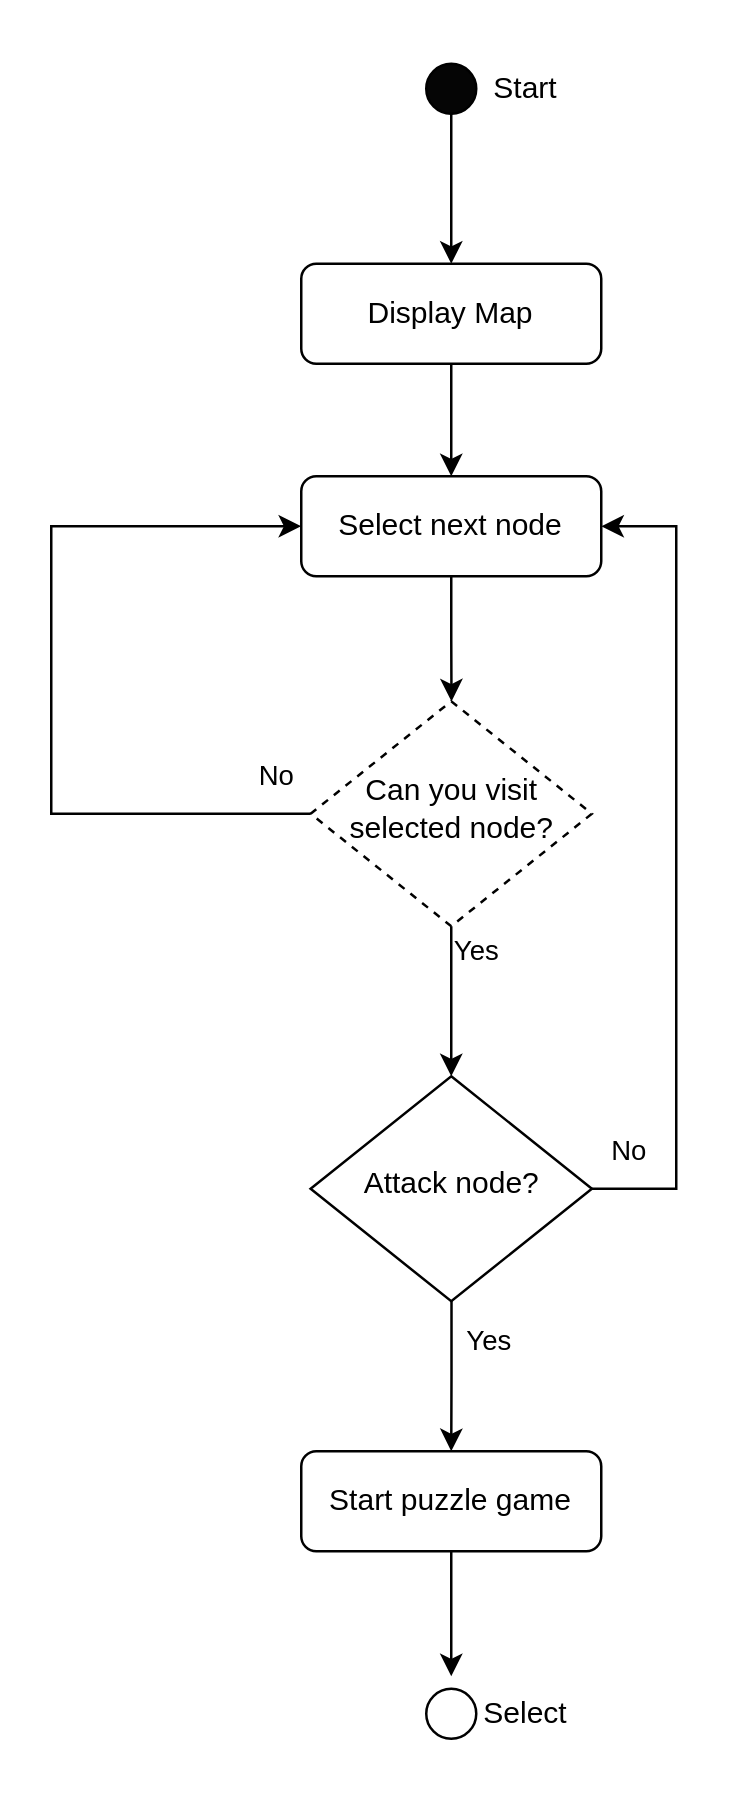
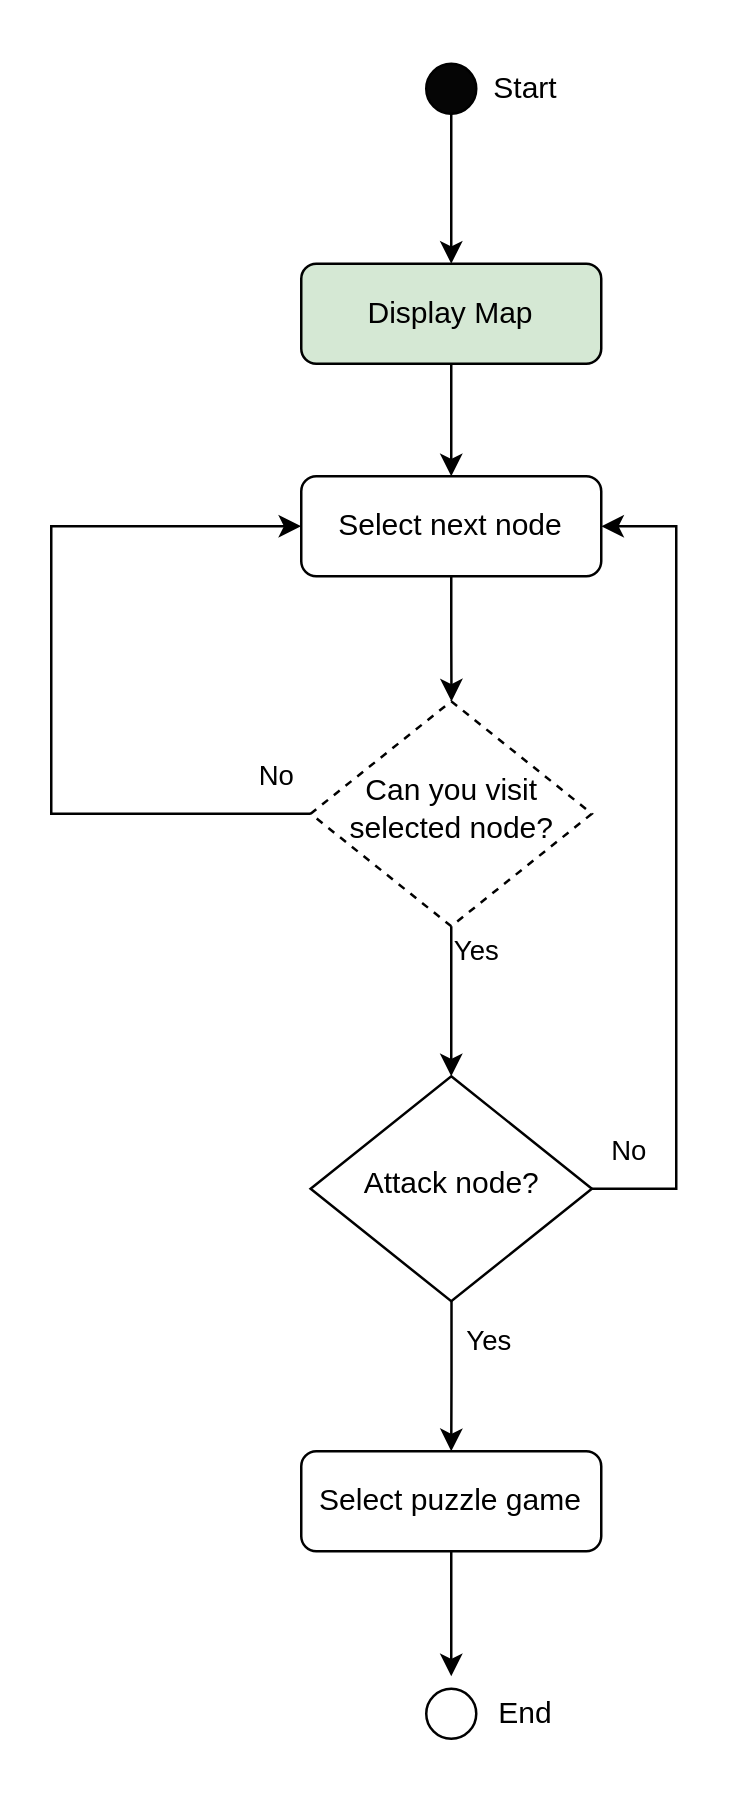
  <mxCell id="0" />
  <mxCell id="1" parent="0" />
  <mxCell id="2" style="edgeStyle=orthogonalEdgeStyle;rounded=0;orthogonalLoop=1;jettySize=auto;html=1;" parent="1" source="3" target="5" edge="1"><mxGeometry relative="1" as="geometry"><mxPoint x="180" y="95" as="targetPoint" /><Array as="points" /></mxGeometry></mxCell>
  <mxCell id="3" value="" style="ellipse;whiteSpace=wrap;html=1;aspect=fixed;fillColor=#050505;fontSize=14;" parent="1" vertex="1"><mxGeometry x="170" y="25" width="20" height="20" as="geometry" /></mxCell>
  <mxCell id="4" style="edgeStyle=orthogonalEdgeStyle;rounded=0;orthogonalLoop=1;jettySize=auto;html=1;" edge="1" parent="1" source="5" target="8"><mxGeometry relative="1" as="geometry" /></mxCell>
- <mxCell id="5" value="Display Map" style="rounded=1;whiteSpace=wrap;html=1;fontSize=12;glass=0;strokeWidth=1;shadow=0;" parent="1" vertex="1"><mxGeometry x="120" y="105" width="120" height="40" as="geometry" /></mxCell>
+ <mxCell id="5" value="Display Map" style="rounded=1;whiteSpace=wrap;html=1;fontSize=12;glass=0;strokeWidth=1;shadow=0;fillColor=#d5e8d4;" parent="1" vertex="1"><mxGeometry x="120" y="105" width="120" height="40" as="geometry" /></mxCell>
  <mxCell id="6" value="Start" style="text;html=1;strokeColor=none;fillColor=none;align=center;verticalAlign=middle;whiteSpace=wrap;rounded=0;" parent="1" vertex="1"><mxGeometry x="180" y="20" width="60" height="30" as="geometry" /></mxCell>
  <mxCell id="7" style="edgeStyle=orthogonalEdgeStyle;rounded=0;orthogonalLoop=1;jettySize=auto;html=1;" edge="1" parent="1" source="8" target="11"><mxGeometry relative="1" as="geometry" /></mxCell>
  <mxCell id="8" value="Select next node" style="rounded=1;whiteSpace=wrap;html=1;fontSize=12;glass=0;strokeWidth=1;shadow=0;" vertex="1" parent="1"><mxGeometry x="120" y="190" width="120" height="40" as="geometry" /></mxCell>
  <mxCell id="9" value="No" style="edgeStyle=orthogonalEdgeStyle;rounded=0;orthogonalLoop=1;jettySize=auto;html=1;" edge="1" parent="1" source="11" target="8"><mxGeometry x="-0.914" y="-15" relative="1" as="geometry"><Array as="points"><mxPoint x="20" y="325" /><mxPoint x="20" y="210" /></Array><mxPoint as="offset" /></mxGeometry></mxCell>
  <mxCell id="10" value="Yes" style="edgeStyle=orthogonalEdgeStyle;rounded=0;orthogonalLoop=1;jettySize=auto;html=1;" edge="1" parent="1" source="11" target="16"><mxGeometry x="-0.667" y="10" relative="1" as="geometry"><mxPoint as="offset" /></mxGeometry></mxCell>
  <mxCell id="11" value="Can you visit selected node?" style="rhombus;whiteSpace=wrap;html=1;shadow=0;fontFamily=Helvetica;fontSize=12;align=center;strokeWidth=1;spacing=6;spacingTop=-4;verticalAlign=middle;dashed=1;" vertex="1" parent="1"><mxGeometry x="123.75" y="280" width="112.5" height="90" as="geometry" /></mxCell>
  <mxCell id="12" style="edgeStyle=orthogonalEdgeStyle;rounded=0;orthogonalLoop=1;jettySize=auto;html=1;entryX=1;entryY=0.5;entryDx=0;entryDy=0;" edge="1" parent="1" source="16" target="8"><mxGeometry relative="1" as="geometry"><Array as="points"><mxPoint x="270" y="475" /><mxPoint x="270" y="210" /></Array></mxGeometry></mxCell>
  <mxCell id="13" value="No" style="edgeLabel;html=1;align=center;verticalAlign=middle;resizable=0;points=[];" vertex="1" connectable="0" parent="12"><mxGeometry x="-0.191" relative="1" as="geometry"><mxPoint x="-20" y="84" as="offset" /></mxGeometry></mxCell>
  <mxCell id="14" style="edgeStyle=orthogonalEdgeStyle;rounded=0;orthogonalLoop=1;jettySize=auto;html=1;" edge="1" parent="1" source="16" target="18"><mxGeometry relative="1" as="geometry" /></mxCell>
  <mxCell id="15" value="Yes" style="edgeLabel;html=1;align=center;verticalAlign=middle;resizable=0;points=[];" vertex="1" connectable="0" parent="14"><mxGeometry x="-0.48" y="1" relative="1" as="geometry"><mxPoint x="13" as="offset" /></mxGeometry></mxCell>
  <mxCell id="16" value="Attack node?" style="rhombus;whiteSpace=wrap;html=1;shadow=0;fontFamily=Helvetica;fontSize=12;align=center;strokeWidth=1;spacing=6;spacingTop=-4;verticalAlign=middle;" vertex="1" parent="1"><mxGeometry x="123.75" y="430" width="112.5" height="90" as="geometry" /></mxCell>
  <mxCell id="17" style="edgeStyle=orthogonalEdgeStyle;rounded=0;orthogonalLoop=1;jettySize=auto;html=1;entryX=0;entryY=0;entryDx=0;entryDy=0;" edge="1" parent="1" source="18" target="20"><mxGeometry relative="1" as="geometry" /></mxCell>
- <mxCell id="18" value="Start puzzle game" style="rounded=1;whiteSpace=wrap;html=1;fontSize=12;glass=0;strokeWidth=1;shadow=0;" vertex="1" parent="1"><mxGeometry x="120" y="580" width="120" height="40" as="geometry" /></mxCell>
+ <mxCell id="18" value="Select puzzle game" style="rounded=1;whiteSpace=wrap;html=1;fontSize=12;glass=0;strokeWidth=1;shadow=0;" vertex="1" parent="1"><mxGeometry x="120" y="580" width="120" height="40" as="geometry" /></mxCell>
  <mxCell id="19" value="" style="ellipse;whiteSpace=wrap;html=1;aspect=fixed;fillColor=#FFFFFF;fontSize=14;" vertex="1" parent="1"><mxGeometry x="170" y="675" width="20" height="20" as="geometry" /></mxCell>
- <mxCell id="20" value="Select" style="text;html=1;strokeColor=none;fillColor=none;align=center;verticalAlign=middle;whiteSpace=wrap;rounded=0;" vertex="1" parent="1"><mxGeometry x="180" y="670" width="60" height="30" as="geometry" /></mxCell>
+ <mxCell id="20" value="End" style="text;html=1;strokeColor=none;fillColor=none;align=center;verticalAlign=middle;whiteSpace=wrap;rounded=0;" vertex="1" parent="1"><mxGeometry x="180" y="670" width="60" height="30" as="geometry" /></mxCell>
